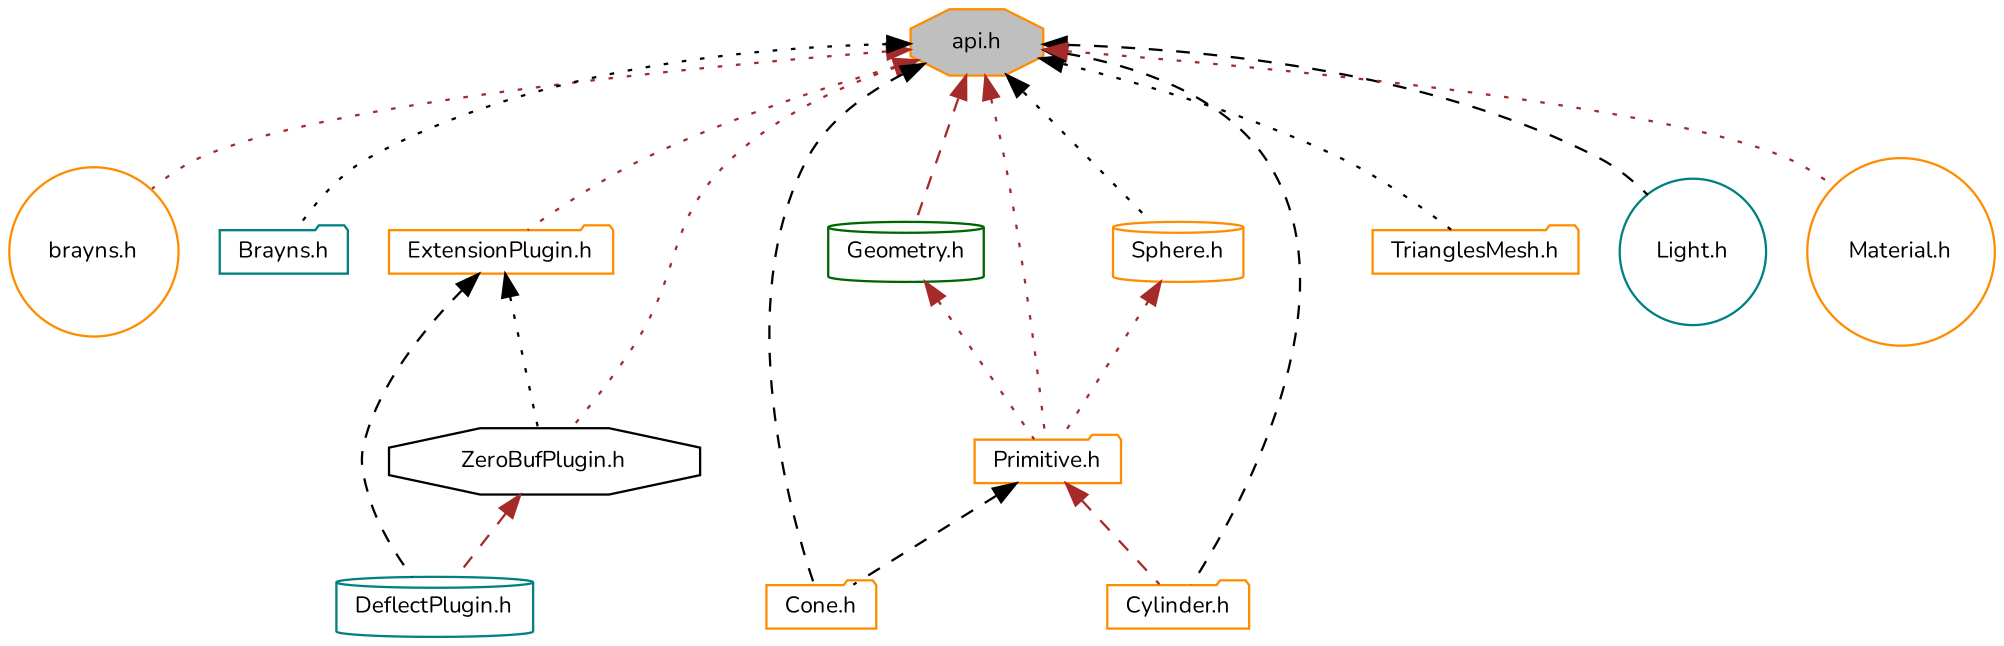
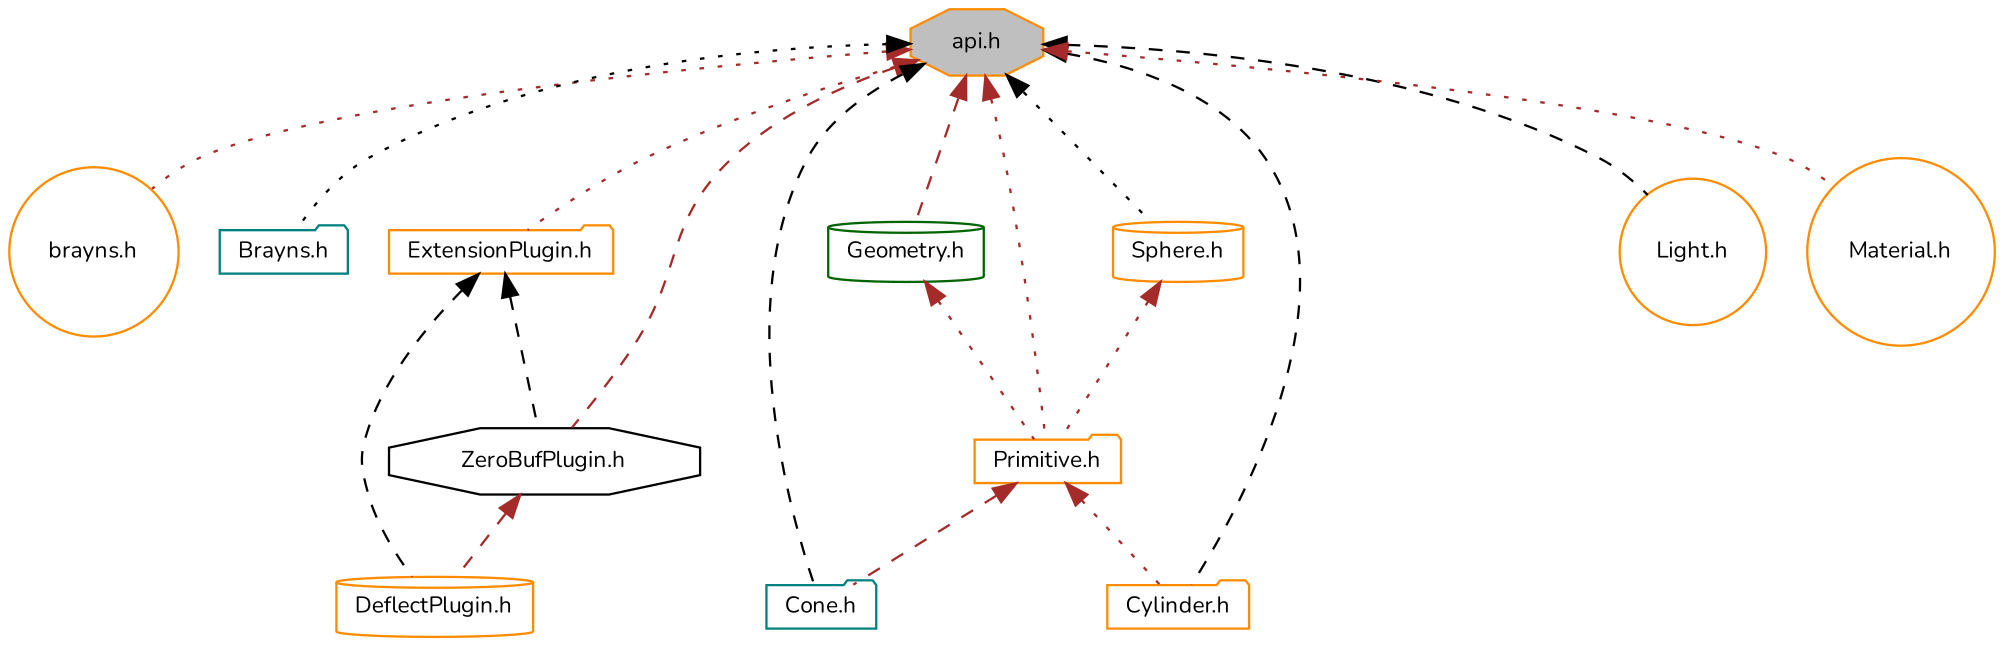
  digraph {
    fontname=Nunito
    node [color=darkorange fillcolor=white fontname=Nunito fontsize=10 shape=folder style=filled]
    edge [color=brown dir=back fontname=Nunito fontsize=10 labelfontname=Sans labelfontsize=10 style=dotted]
    n1 [fillcolor=grey75 fontcolor=black height=0.2 label="api.h" shape=octagon width=0.4]
    n2 [height=0.2 label="brayns.h" shape=circle width=0.4]
    n3 [color=teal height=0.2 label="Brayns.h" width=0.4]
    n4 [height=0.2 label="ExtensionPlugin.h" width=0.4]
    n5 [color=black height=0.2 label="ZeroBufPlugin.h" shape=octagon width=0.4]
    n6 [color=darkgreen height=0.2 label="Geometry.h" shape=cylinder width=0.4]
    n7 [height=0.2 label="Primitive.h" width=0.4]
-   n8 [height=0.2 label="Cone.h" width=0.4]
+   n8 [color=teal height=0.2 label="Cone.h" width=0.4]
    n9 [height=0.2 label="Cylinder.h" width=0.4]
    n10 [height=0.2 label="Sphere.h" shape=cylinder width=0.4]
-   n11 [height=0.2 label="TrianglesMesh.h" width=0.4]
-   n12 [color=teal height=0.2 label="Light.h" shape=circle width=0.4]
+   n12 [height=0.2 label="Light.h" shape=circle width=0.4]
    n13 [height=0.2 label="Material.h" shape=circle width=0.4]
-   n14 [color=teal height=0.2 label="DeflectPlugin.h" shape=cylinder width=0.4]
+   n14 [height=0.2 label="DeflectPlugin.h" shape=cylinder width=0.4]
    n1 -> n2
    n1 -> n3 [color=black]
    n1 -> n4
-   n1 -> n5
+   n1 -> n5 [style=dashed]
    n1 -> n6 [style=dashed]
    n1 -> n7
    n1 -> n8 [color=black style=dashed]
    n1 -> n9 [color=black style=dashed]
    n1 -> n10 [color=black]
-   n1 -> n11 [color=black]
    n1 -> n12 [color=black style=dashed]
    n1 -> n13
-   n4 -> n5 [color=black]
+   n4 -> n5 [color=black style=dashed]
    n4 -> n14 [color=black style=dashed]
    n5 -> n14 [style=dashed]
    n6 -> n7
-   n7 -> n8 [color=black style=dashed]
-   n7 -> n9 [style=dashed]
+   n7 -> n8 [style=dashed]
+   n7 -> n9
    n10 -> n7
  }
